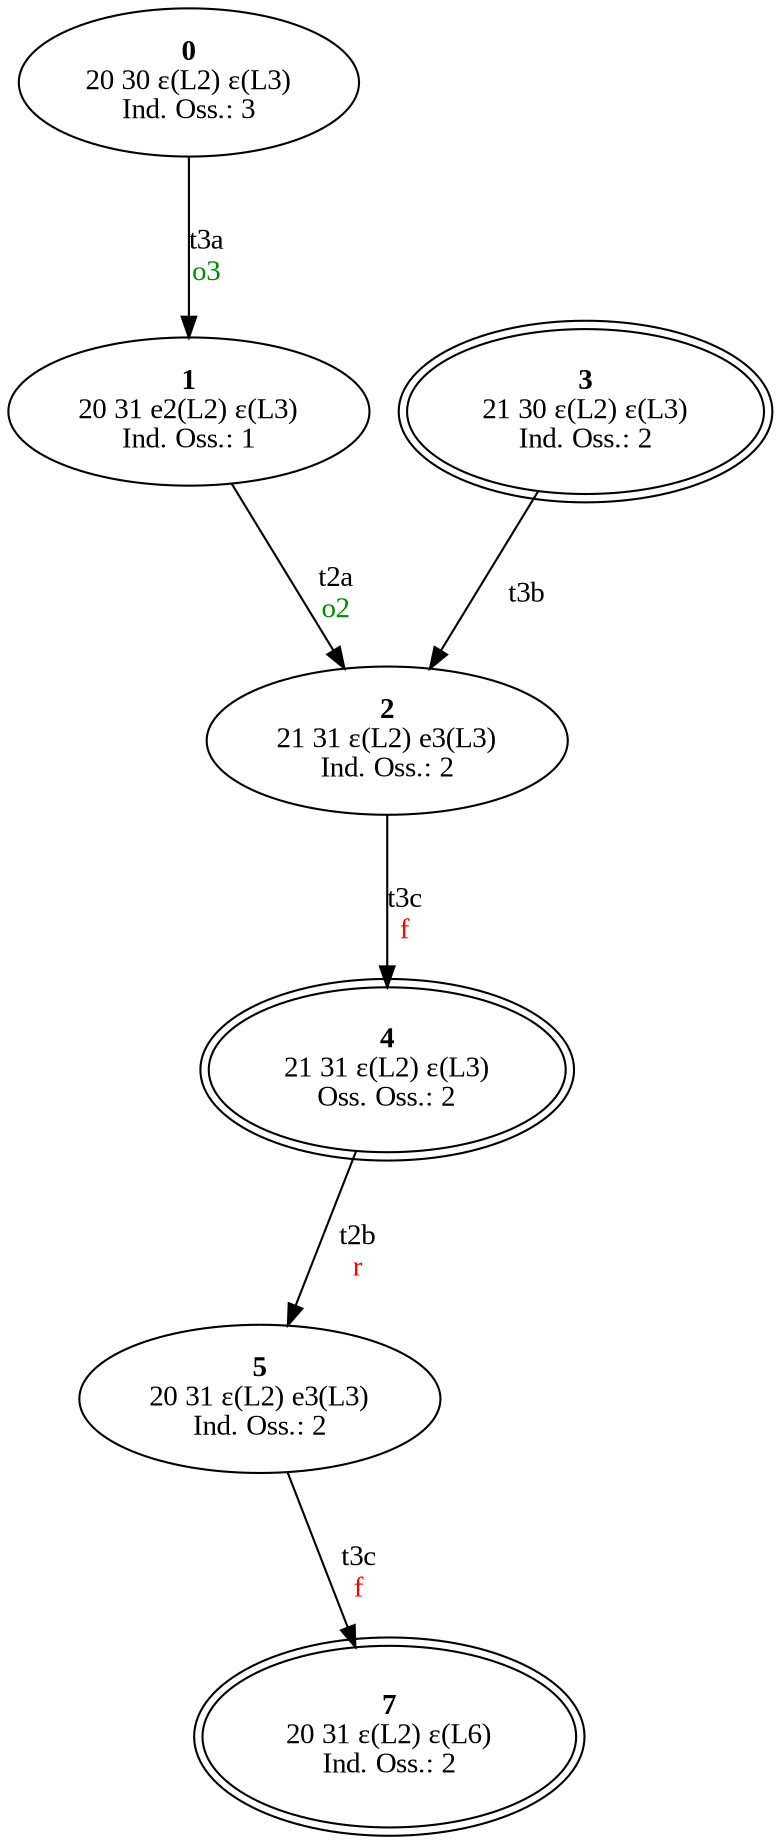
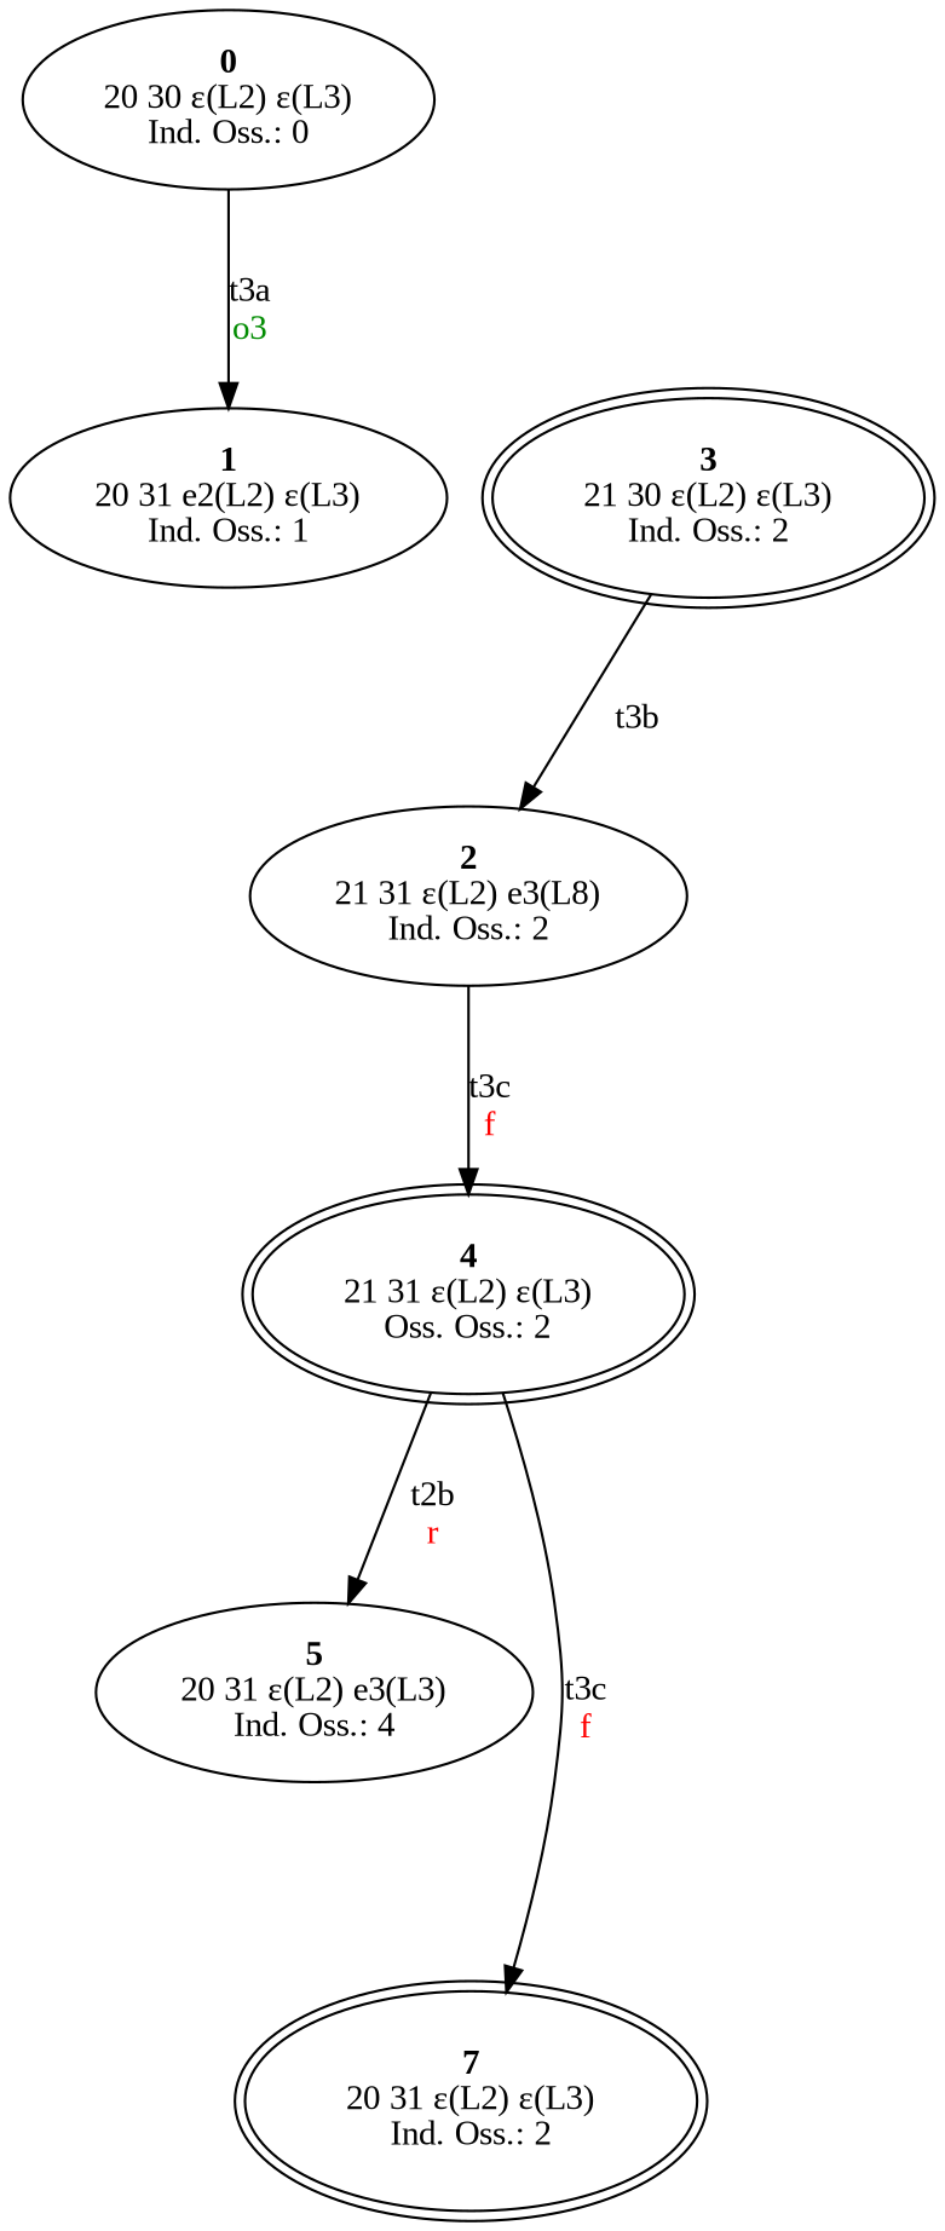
  digraph {
    fontname="Liberation Serif"
    node [fontname="Liberation Serif"]
    edge [fontname="Liberation Serif"]
-   n1 [label=<<b>0</b><br/>20 30 ε(L2) ε(L3)<br/>Ind. Oss.: 3>]
+   n1 [label=<<b>0</b><br/>20 30 ε(L2) ε(L3)<br/>Ind. Oss.: 0>]
    n2 [label=<<b>1</b><br/>20 31 e2(L2) ε(L3)<br/>Ind. Oss.: 1>]
-   n3 [label=<<b>2</b><br/>21 31 ε(L2) e3(L3)<br/>Ind. Oss.: 2>]
+   n3 [label=<<b>2</b><br/>21 31 ε(L2) e3(L8)<br/>Ind. Oss.: 2>]
    n4 [label=<<b>4</b><br/>21 31 ε(L2) ε(L3)<br/>Oss. Oss.: 2> peripheries=2]
    n5 [label=<<b>3</b><br/>21 30 ε(L2) ε(L3)<br/>Ind. Oss.: 2> peripheries=2]
-   n6 [label=<<b>5</b><br/>20 31 ε(L2) e3(L3)<br/>Ind. Oss.: 2>]
-   n7 [label=<<b>7</b><br/>20 31 ε(L2) ε(L6)<br/>Ind. Oss.: 2> peripheries=2]
+   n6 [label=<<b>5</b><br/>20 31 ε(L2) e3(L3)<br/>Ind. Oss.: 4>]
+   n7 [label=<<b>7</b><br/>20 31 ε(L2) ε(L3)<br/>Ind. Oss.: 2> peripheries=2]
    n1 -> n2 [label=<<br/>t3a<br/><font color="green4">o3</font>>]
-   n2 -> n3 [label=<<br/>t2a<br/><font color="green4">o2</font>>]
    n3 -> n4 [label=<<br/>t3c<br/><font color="red">f</font>>]
    n4 -> n6 [label=<<br/>t2b<br/><font color="red">r</font>>]
    n5 -> n3 [label=<<br/>t3b>]
-   n6 -> n7 [label=<<br/>t3c<br/><font color="red">f</font>>]
+   n4 -> n7 [label=<<br/>t3c<br/><font color="red">f</font>>]
  }
